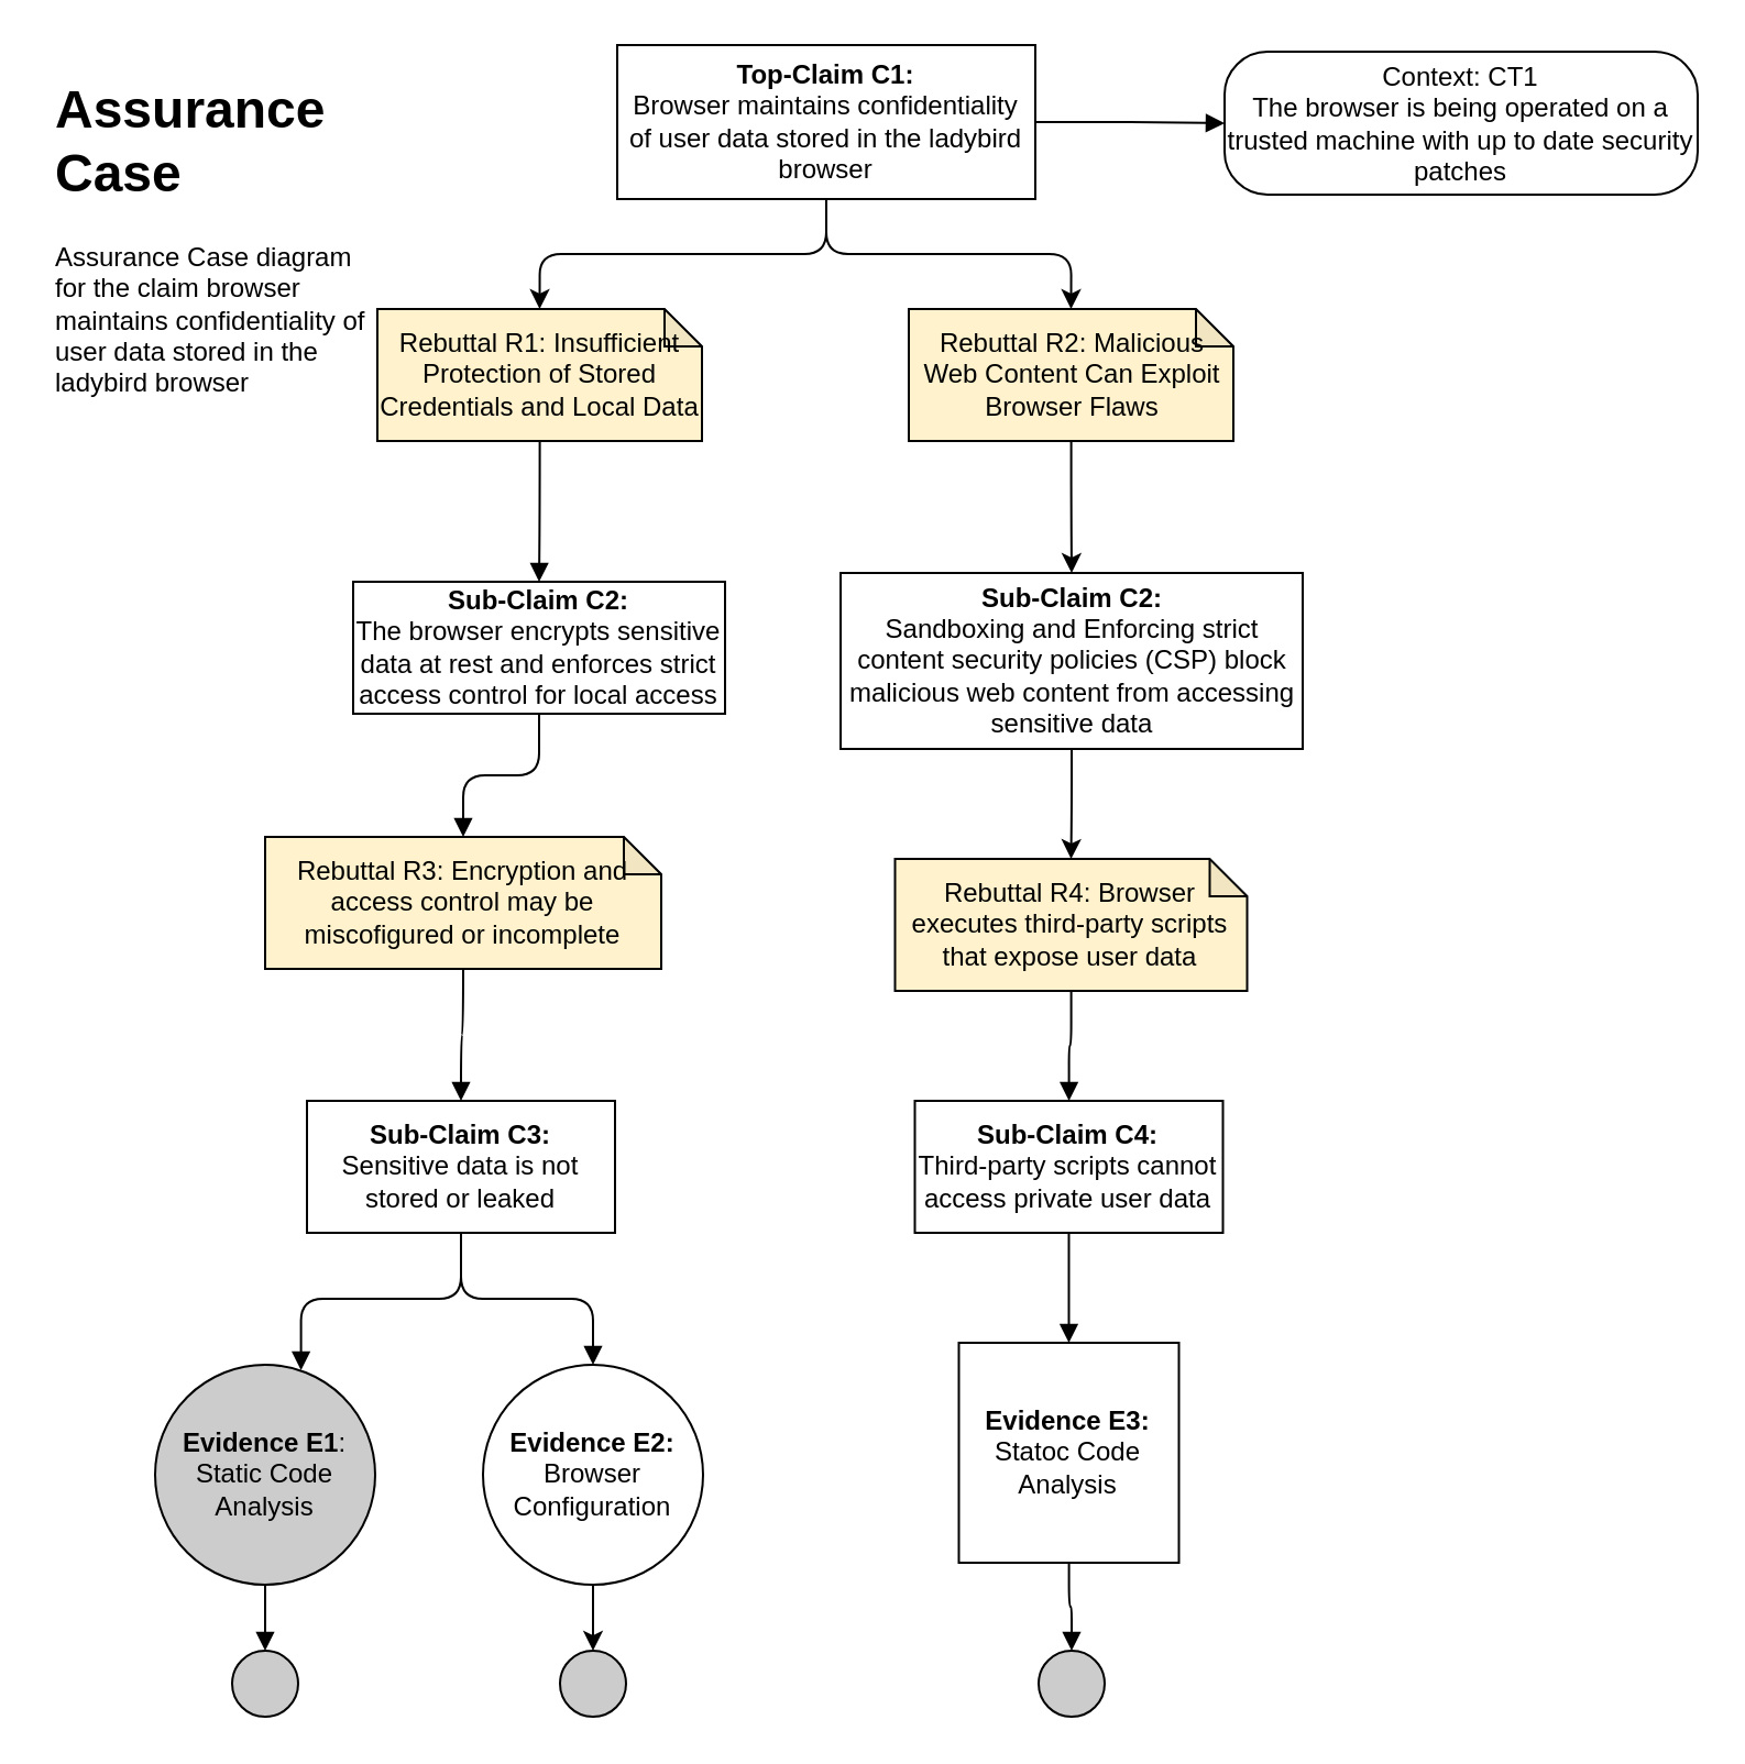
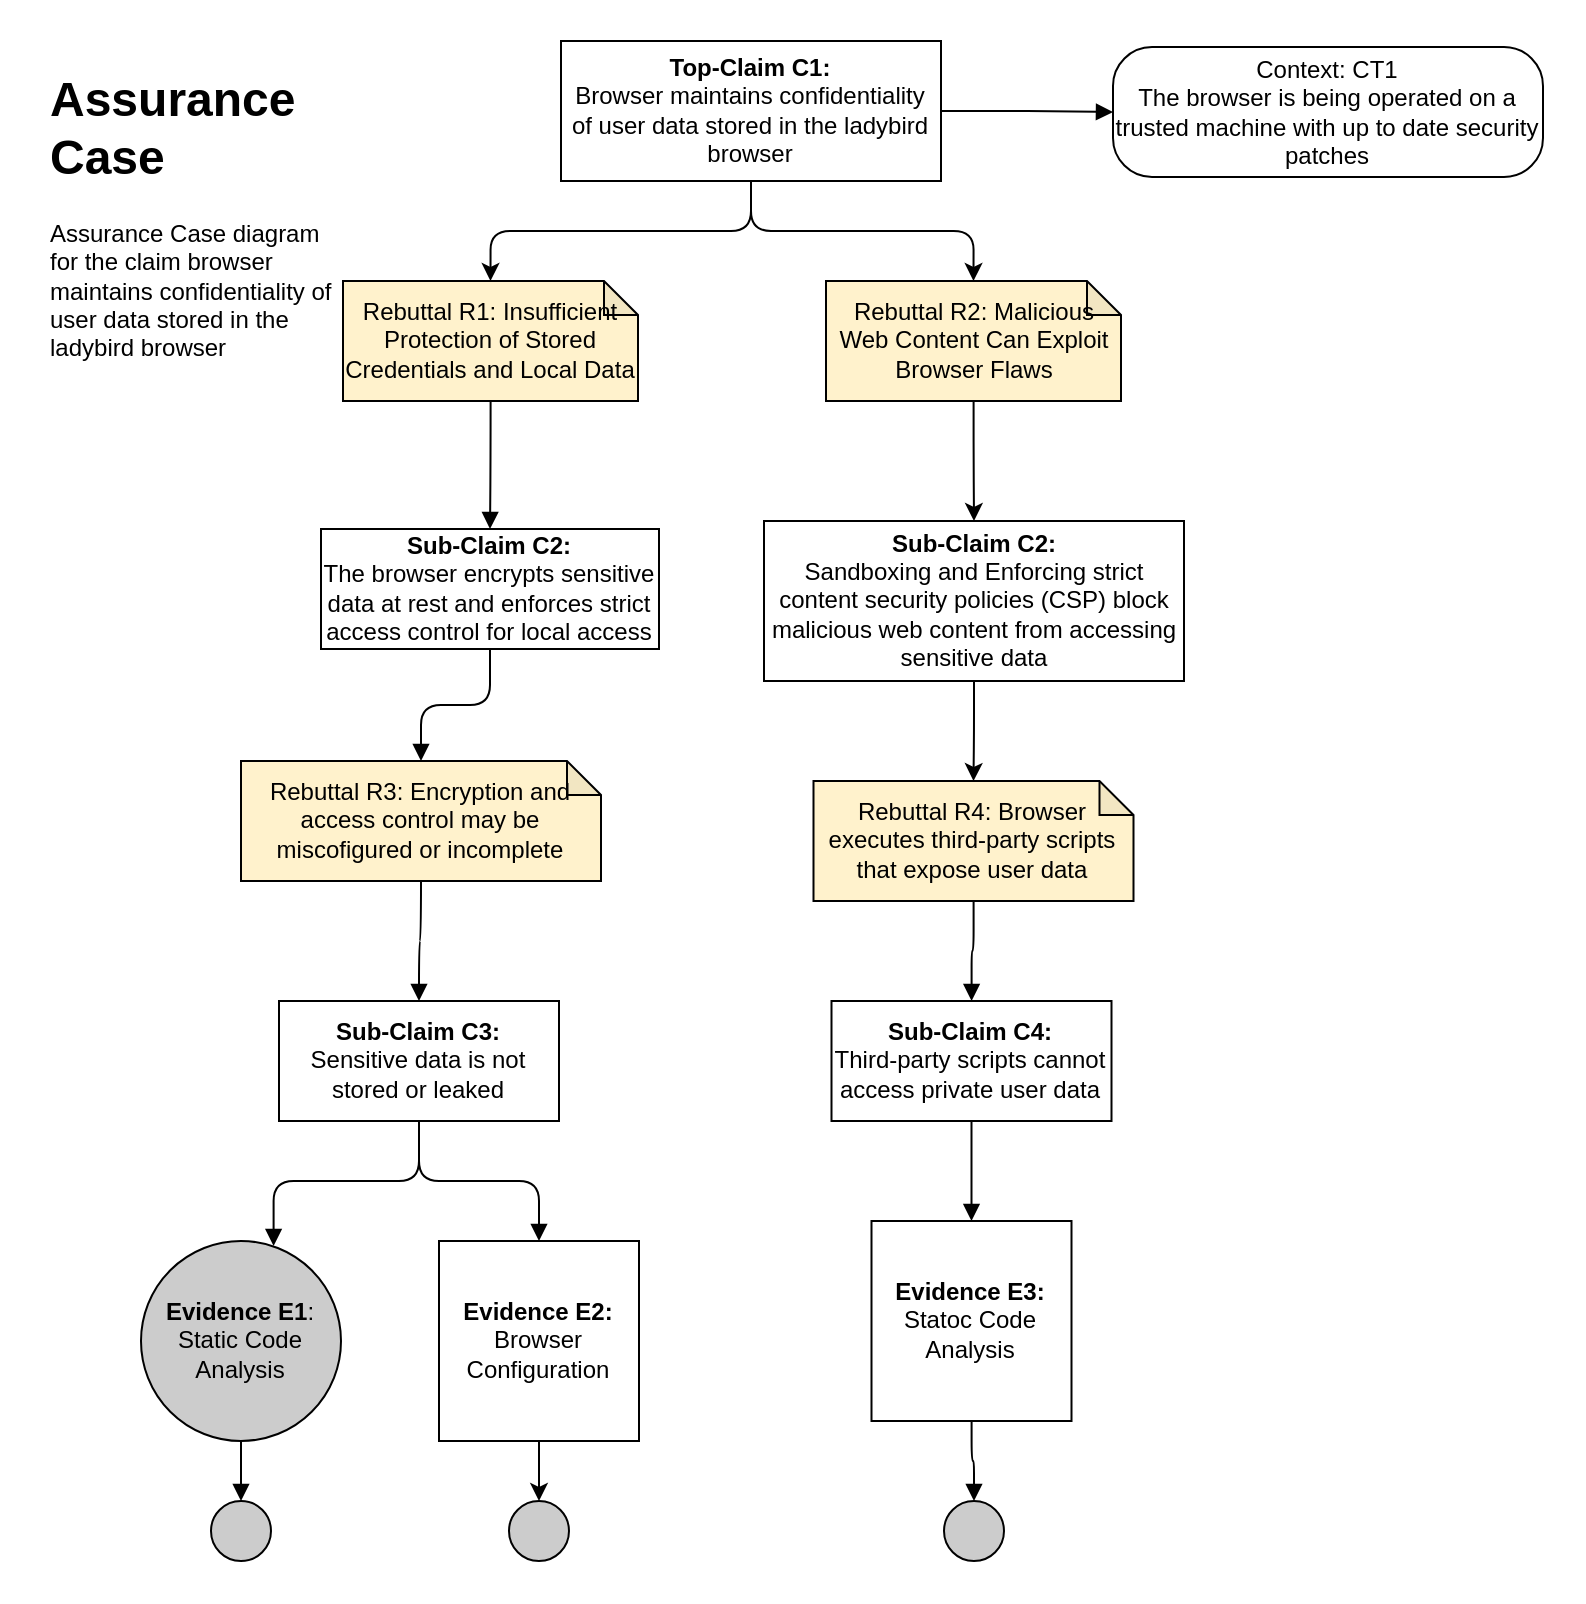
  <mxCell id="0" />
  <mxCell id="1" parent="0" />
  <mxCell id="2" value="&lt;h1&gt;Assurance Case&lt;/h1&gt;&lt;p&gt;Assurance Case diagram for the claim browser maintains confidentiality of user data stored in the ladybird browser&lt;/p&gt;" style="text;html=1;strokeColor=none;fillColor=none;spacing=5;spacingTop=-20;whiteSpace=wrap;overflow=hidden;rounded=0;" parent="1" vertex="1"><mxGeometry x="20" y="30" width="160" height="230" as="geometry" /></mxCell>
  <mxCell id="3" style="edgeStyle=orthogonalEdgeStyle;rounded=0;orthogonalLoop=1;jettySize=auto;html=1;exitX=1;exitY=0.5;exitDx=0;exitDy=0;entryX=0;entryY=0.5;entryDx=0;entryDy=0;endArrow=block;endFill=1;" parent="1" source="4" target="5" edge="1"><mxGeometry relative="1" as="geometry" /></mxCell>
  <mxCell id="4" value="&lt;b&gt;Top-Claim C1:&lt;br&gt;&lt;/b&gt;&lt;span data-teams=&quot;true&quot;&gt;Browser maintains confidentiality of user data stored in the ladybird browser&lt;/span&gt;" style="rounded=0;whiteSpace=wrap;html=1;" parent="1" vertex="1"><mxGeometry x="280" y="20" width="190" height="70" as="geometry" /></mxCell>
  <mxCell id="5" value="Context: CT1&lt;br&gt;The browser is being operated on a trusted machine with up to date security patches" style="rounded=1;whiteSpace=wrap;html=1;arcSize=30;" parent="1" vertex="1"><mxGeometry x="556" y="23" width="215" height="65" as="geometry" /></mxCell>
  <mxCell id="6" style="edgeStyle=orthogonalEdgeStyle;curved=1;rounded=0;orthogonalLoop=1;jettySize=auto;html=1;endArrow=block;endFill=1;" parent="1" source="7" target="9" edge="1"><mxGeometry relative="1" as="geometry" /></mxCell>
  <mxCell id="7" value="Rebuttal R1: Insufficient Protection of Stored Credentials and Local Data" style="shape=note;whiteSpace=wrap;html=1;backgroundOutline=1;darkOpacity=0.05;size=17;fillColor=#FFF2CC;" parent="1" vertex="1"><mxGeometry x="171" y="140" width="147.5" height="60" as="geometry" /></mxCell>
  <mxCell id="8" style="edgeStyle=orthogonalEdgeStyle;curved=0;rounded=1;orthogonalLoop=1;jettySize=auto;html=1;exitX=0.5;exitY=1;exitDx=0;exitDy=0;entryX=0.5;entryY=0;entryDx=0;entryDy=0;entryPerimeter=0;endArrow=block;endFill=1;" parent="1" source="9" target="11" edge="1"><mxGeometry relative="1" as="geometry" /></mxCell>
  <mxCell id="9" value="&lt;b&gt;Sub-Claim C2:&lt;br&gt;&lt;/b&gt;The browser encrypts sensitive data at rest and enforces strict access control for local access" style="rounded=0;whiteSpace=wrap;html=1;" parent="1" vertex="1"><mxGeometry x="160" y="264" width="169" height="60" as="geometry" /></mxCell>
  <mxCell id="10" style="edgeStyle=orthogonalEdgeStyle;curved=1;rounded=0;orthogonalLoop=1;jettySize=auto;html=1;exitX=0.5;exitY=1;exitDx=0;exitDy=0;exitPerimeter=0;entryX=0.5;entryY=0;entryDx=0;entryDy=0;endArrow=block;endFill=1;" parent="1" source="11" target="16" edge="1"><mxGeometry relative="1" as="geometry" /></mxCell>
  <mxCell id="11" value="Rebuttal R3: Encryption and access control may be miscofigured or incomplete" style="shape=note;whiteSpace=wrap;html=1;backgroundOutline=1;darkOpacity=0.05;size=17;fillColor=#FFF2CC;" parent="1" vertex="1"><mxGeometry x="120" y="380" width="180" height="60" as="geometry" /></mxCell>
  <mxCell id="12" style="edgeStyle=orthogonalEdgeStyle;curved=0;rounded=1;orthogonalLoop=1;jettySize=auto;html=1;endArrow=block;endFill=1;" parent="1" source="13" target="18" edge="1"><mxGeometry relative="1" as="geometry" /></mxCell>
  <mxCell id="13" value="Rebuttal R4: Browser executes third-party scripts that expose user data" style="shape=note;whiteSpace=wrap;html=1;backgroundOutline=1;darkOpacity=0.05;size=17;fillColor=#FFF2CC;" parent="1" vertex="1"><mxGeometry x="406.25" y="390" width="160" height="60" as="geometry" /></mxCell>
  <mxCell id="14" style="edgeStyle=orthogonalEdgeStyle;curved=0;rounded=1;orthogonalLoop=1;jettySize=auto;html=1;exitX=0.5;exitY=1;exitDx=0;exitDy=0;entryX=0.663;entryY=0.025;entryDx=0;entryDy=0;entryPerimeter=0;endArrow=block;endFill=1;" parent="1" source="16" target="20" edge="1"><mxGeometry relative="1" as="geometry" /></mxCell>
  <mxCell id="15" style="edgeStyle=orthogonalEdgeStyle;curved=0;rounded=1;orthogonalLoop=1;jettySize=auto;html=1;entryX=0.5;entryY=0;entryDx=0;entryDy=0;endArrow=block;endFill=1;" parent="1" source="16" target="22" edge="1"><mxGeometry relative="1" as="geometry" /></mxCell>
  <mxCell id="16" value="&lt;b&gt;Sub-Claim C3:&lt;br&gt;&lt;/b&gt;Sensitive data is not stored or leaked" style="rounded=0;whiteSpace=wrap;html=1;" parent="1" vertex="1"><mxGeometry x="139" y="500" width="140" height="60" as="geometry" /></mxCell>
  <mxCell id="17" style="edgeStyle=orthogonalEdgeStyle;curved=0;rounded=1;orthogonalLoop=1;jettySize=auto;html=1;entryX=0.5;entryY=0;entryDx=0;entryDy=0;endArrow=block;endFill=1;" parent="1" source="18" target="26" edge="1"><mxGeometry relative="1" as="geometry" /></mxCell>
  <mxCell id="18" value="&lt;b&gt;Sub-Claim C4:&lt;br&gt;&lt;/b&gt;Third-party scripts cannot access private user data" style="rounded=0;whiteSpace=wrap;html=1;" parent="1" vertex="1"><mxGeometry x="415.25" y="500" width="140" height="60" as="geometry" /></mxCell>
  <mxCell id="19" style="edgeStyle=orthogonalEdgeStyle;curved=1;rounded=0;orthogonalLoop=1;jettySize=auto;html=1;entryX=0.5;entryY=0;entryDx=0;entryDy=0;endArrow=block;endFill=1;" parent="1" source="20" target="23" edge="1"><mxGeometry relative="1" as="geometry" /></mxCell>
  <mxCell id="20" value="&lt;b&gt;Evidence E1&lt;/b&gt;:&lt;br&gt;Static Code Analysis" style="ellipse;whiteSpace=wrap;html=1;aspect=fixed;fillColor=#cccccc;rounded=0;" parent="1" vertex="1"><mxGeometry x="70" y="620" width="100" height="100" as="geometry" /></mxCell>
  <mxCell id="21" style="edgeStyle=orthogonalEdgeStyle;rounded=1;orthogonalLoop=1;jettySize=auto;html=1;entryX=0.5;entryY=0;entryDx=0;entryDy=0;curved=0;" parent="1" source="22" target="24" edge="1"><mxGeometry relative="1" as="geometry" /></mxCell>
- <mxCell id="22" value="&lt;b&gt;Evidence E2:&lt;/b&gt;&lt;div&gt;Browser Configuration&lt;/div&gt;" style="ellipse;whiteSpace=wrap;html=1;aspect=fixed;fillColor=#ffffff;rounded=0;" parent="1" vertex="1"><mxGeometry x="219" y="620" width="100" height="100" as="geometry" /></mxCell>
+ <mxCell id="22" value="&lt;b&gt;Evidence E2:&lt;/b&gt;&lt;div&gt;Browser Configuration&lt;/div&gt;" style="whiteSpace=wrap;html=1;aspect=fixed;fillColor=#ffffff;rounded=0;" parent="1" vertex="1"><mxGeometry x="219" y="620" width="100" height="100" as="geometry" /></mxCell>
  <mxCell id="23" value="" style="ellipse;whiteSpace=wrap;html=1;aspect=fixed;fillColor=#CCCCCC;" parent="1" vertex="1"><mxGeometry x="105" y="750" width="30" height="30" as="geometry" /></mxCell>
  <mxCell id="24" value="" style="ellipse;whiteSpace=wrap;html=1;aspect=fixed;fillColor=#CCCCCC;" parent="1" vertex="1"><mxGeometry x="254" y="750" width="30" height="30" as="geometry" /></mxCell>
  <mxCell id="25" style="edgeStyle=orthogonalEdgeStyle;curved=0;rounded=1;orthogonalLoop=1;jettySize=auto;html=1;entryX=0.5;entryY=0;entryDx=0;entryDy=0;endArrow=block;endFill=1;" parent="1" source="26" target="27" edge="1"><mxGeometry relative="1" as="geometry"><mxPoint x="424" y="760" as="targetPoint" /></mxGeometry></mxCell>
  <mxCell id="26" value="&lt;b&gt;Evidence E3:&lt;/b&gt;&lt;br&gt;Statoc Code Analysis" style="whiteSpace=wrap;html=1;aspect=fixed;fillColor=#ffffff;rounded=0;" parent="1" vertex="1"><mxGeometry x="435.25" y="610" width="100" height="100" as="geometry" /></mxCell>
  <mxCell id="27" value="" style="ellipse;whiteSpace=wrap;html=1;aspect=fixed;fillColor=#CCCCCC;" parent="1" vertex="1"><mxGeometry x="471.5" y="750" width="30" height="30" as="geometry" /></mxCell>
  <mxCell id="28" value="" style="edgeStyle=orthogonalEdgeStyle;rounded=1;orthogonalLoop=1;jettySize=auto;html=1;curved=0;" parent="1" source="29" target="31" edge="1"><mxGeometry relative="1" as="geometry" /></mxCell>
  <mxCell id="29" value="Rebuttal R2: Malicious Web Content Can Exploit Browser Flaws" style="shape=note;whiteSpace=wrap;html=1;backgroundOutline=1;darkOpacity=0.05;size=17;fillColor=#FFF2CC;" parent="1" vertex="1"><mxGeometry x="412.5" y="140" width="147.5" height="60" as="geometry" /></mxCell>
  <mxCell id="30" style="edgeStyle=orthogonalEdgeStyle;rounded=1;orthogonalLoop=1;jettySize=auto;html=1;entryX=0.5;entryY=0;entryDx=0;entryDy=0;entryPerimeter=0;curved=0;" parent="1" source="4" target="29" edge="1"><mxGeometry relative="1" as="geometry" /></mxCell>
  <mxCell id="31" value="&lt;b&gt;Sub-Claim C2:&lt;br&gt;&lt;/b&gt;Sandboxing and Enforcing strict content security policies (CSP) block malicious web content from accessing sensitive data" style="rounded=0;whiteSpace=wrap;html=1;strokeColor=default;" parent="1" vertex="1"><mxGeometry x="381.5" y="260" width="210" height="80" as="geometry" /></mxCell>
  <mxCell id="32" style="edgeStyle=orthogonalEdgeStyle;rounded=1;orthogonalLoop=1;jettySize=auto;html=1;entryX=0.5;entryY=0;entryDx=0;entryDy=0;entryPerimeter=0;curved=0;" parent="1" source="31" target="13" edge="1"><mxGeometry relative="1" as="geometry" /></mxCell>
  <mxCell id="33" style="edgeStyle=orthogonalEdgeStyle;rounded=1;orthogonalLoop=1;jettySize=auto;html=1;entryX=0.5;entryY=0;entryDx=0;entryDy=0;entryPerimeter=0;curved=0;" parent="1" source="4" target="7" edge="1"><mxGeometry relative="1" as="geometry" /></mxCell>
